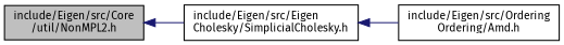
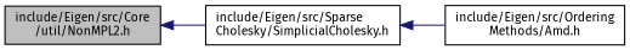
  digraph {
    fontname="Fira Sans"
    rankdir=LR
    node [color=black fillcolor=white fontname="Fira Sans" fontsize=10 shape=record style=filled]
    edge [color=midnightblue dir=back fontname="Fira Sans" fontsize=10 labelfontname=Helvetica labelfontsize=10 style=solid]
    n1 [fillcolor=grey75 fontcolor=black height=0.2 label="include/Eigen/src/Core\l/util/NonMPL2.h" width=0.4]
-   n2 [height=0.2 label="include/Eigen/src/Eigen\lCholesky/SimplicialCholesky.h" width=0.4]
-   n3 [height=0.2 label="include/Eigen/src/Ordering\lOrdering/Amd.h" width=0.4]
+   n2 [height=0.2 label="include/Eigen/src/Sparse\lCholesky/SimplicialCholesky.h" width=0.4]
+   n3 [height=0.2 label="include/Eigen/src/Ordering\lMethods/Amd.h" width=0.4]
    n1 -> n2
    n2 -> n3
  }
